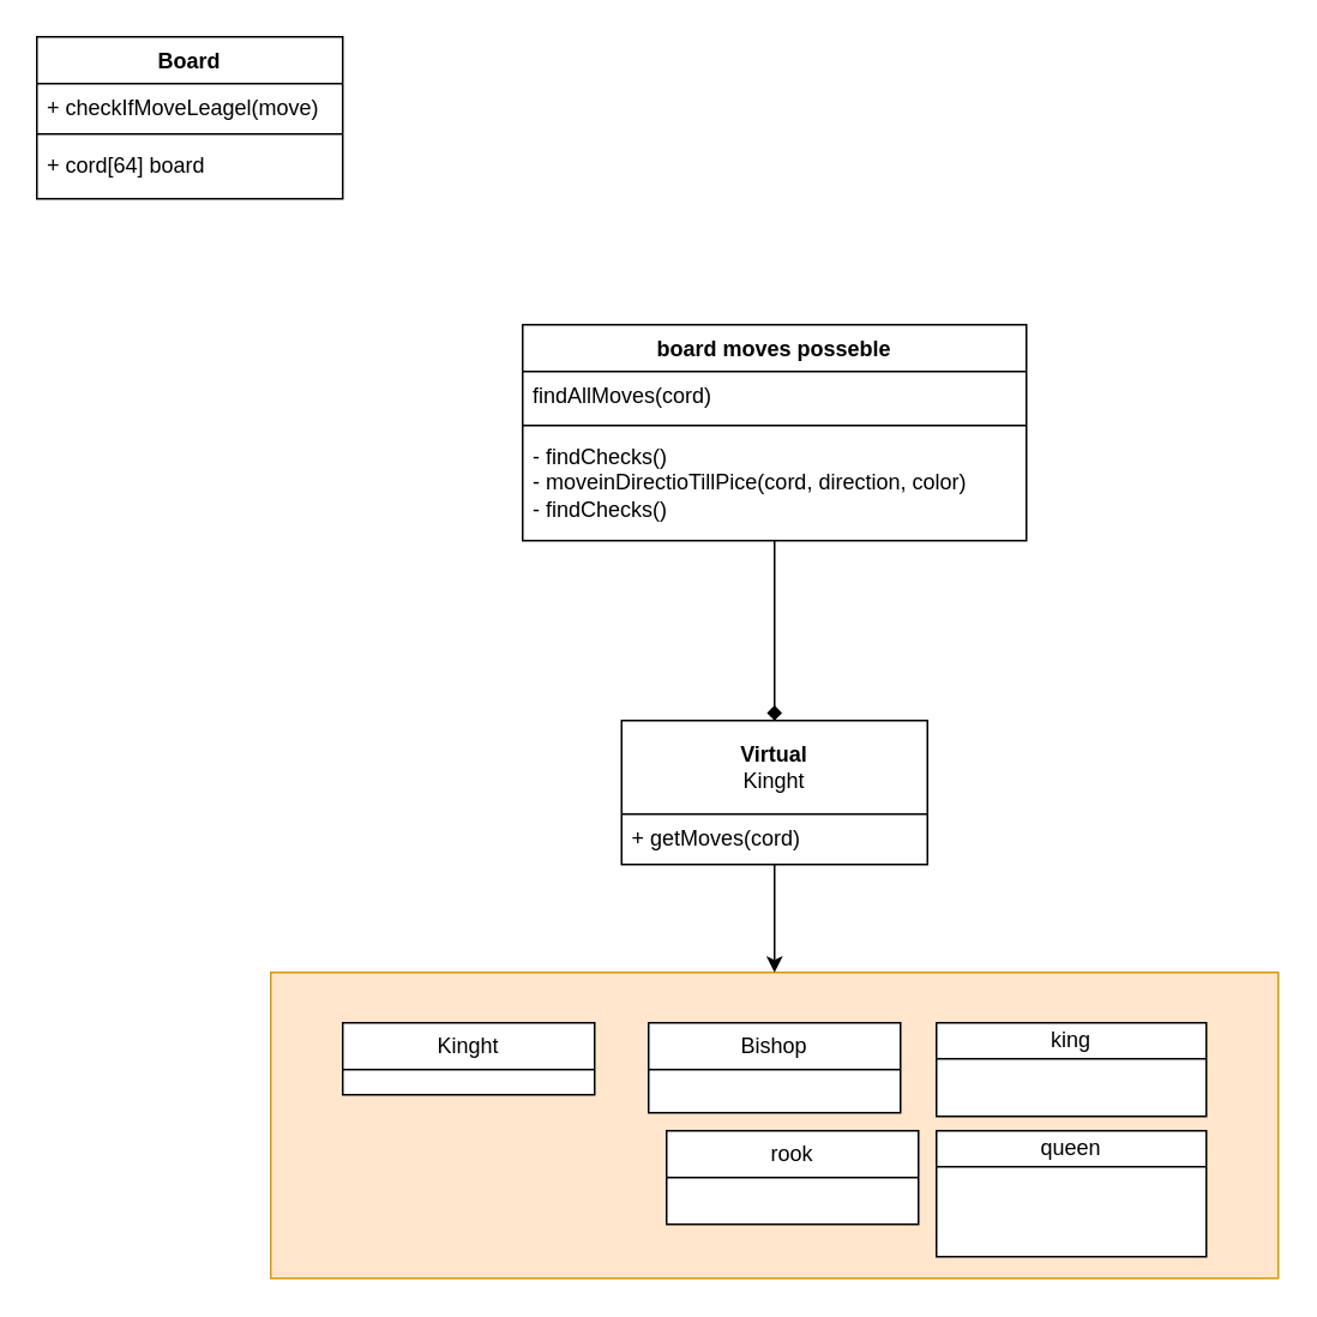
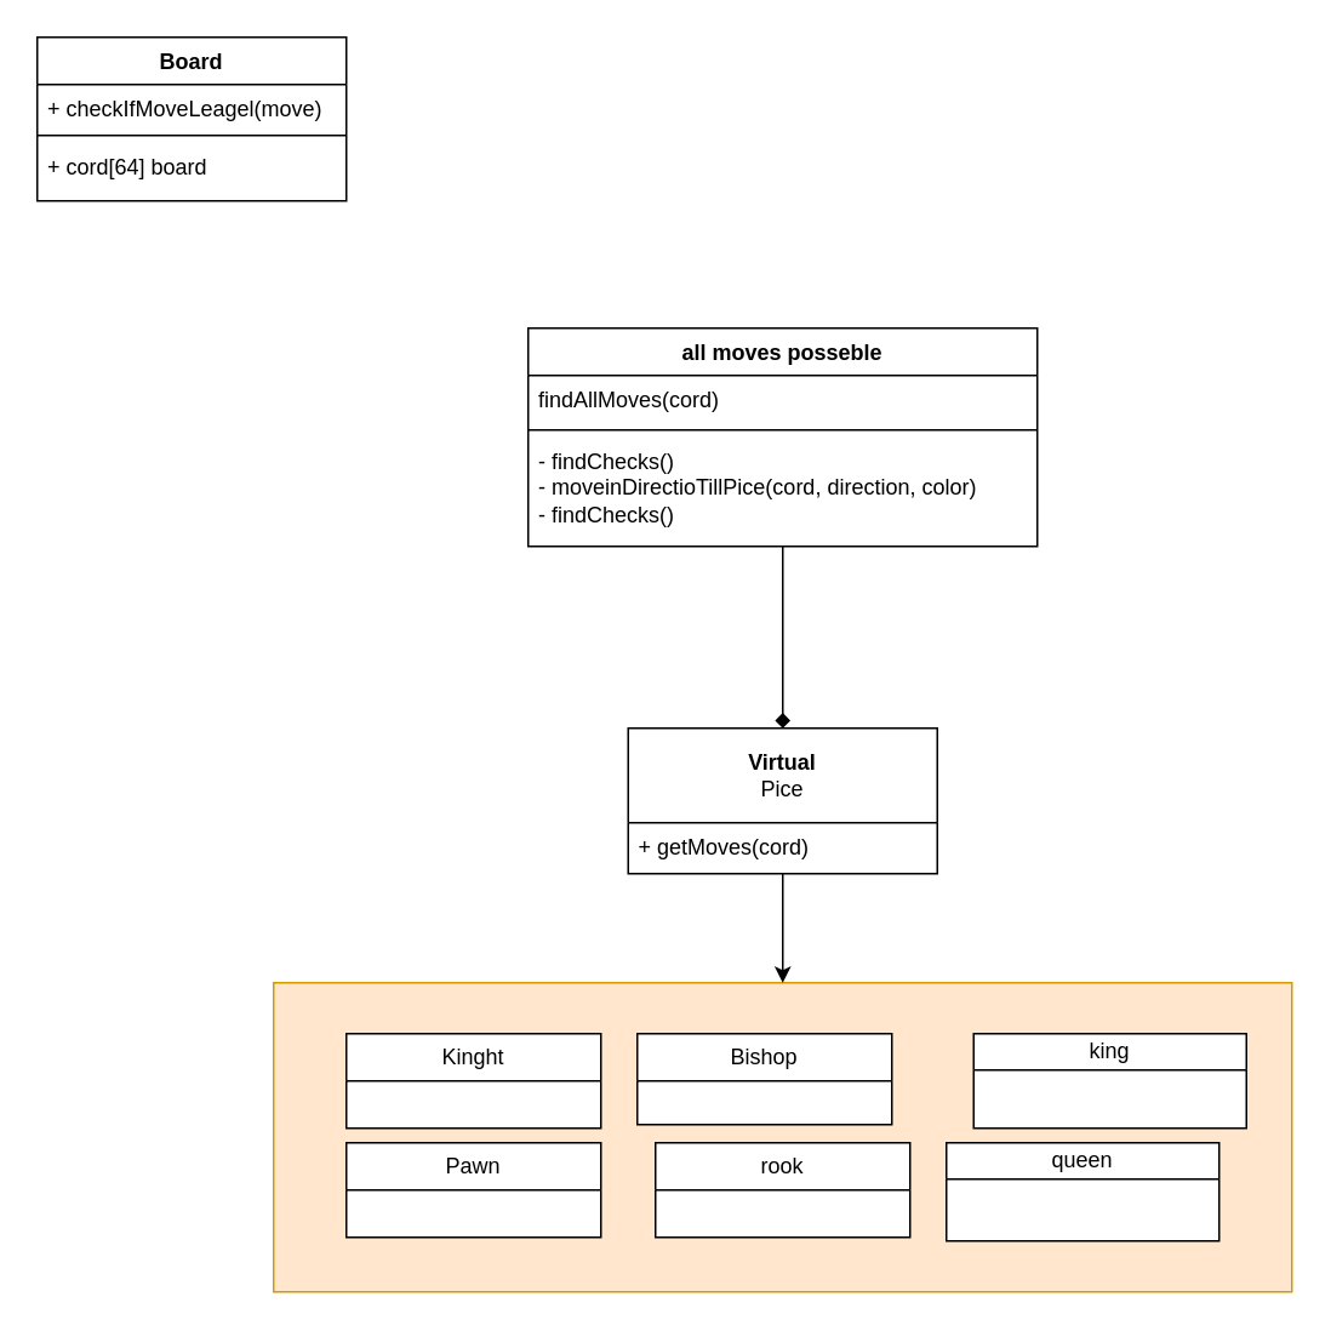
  <mxCell id="0" />
  <mxCell id="1" parent="0" />
  <mxCell id="2" value="" style="html=1;whiteSpace=wrap;fillColor=#ffe6cc;strokeColor=#d79b00;" vertex="1" parent="1"><mxGeometry x="150" y="540" width="560" height="170" as="geometry" /></mxCell>
  <mxCell id="3" value="Board&lt;br&gt;" style="swimlane;fontStyle=1;align=center;verticalAlign=top;childLayout=stackLayout;horizontal=1;startSize=26;horizontalStack=0;resizeParent=1;resizeParentMax=0;resizeLast=0;collapsible=1;marginBottom=0;whiteSpace=wrap;html=1;" vertex="1" parent="1"><mxGeometry x="20" y="20" width="170" height="90" as="geometry" /></mxCell>
  <mxCell id="4" value="+ checkIfMoveLeagel(move)" style="text;strokeColor=none;fillColor=none;align=left;verticalAlign=top;spacingLeft=4;spacingRight=4;overflow=hidden;rotatable=0;points=[[0,0.5],[1,0.5]];portConstraint=eastwest;whiteSpace=wrap;html=1;" vertex="1" parent="3"><mxGeometry y="26" width="170" height="24" as="geometry" /></mxCell>
  <mxCell id="5" value="" style="line;strokeWidth=1;fillColor=none;align=left;verticalAlign=middle;spacingTop=-1;spacingLeft=3;spacingRight=3;rotatable=0;labelPosition=right;points=[];portConstraint=eastwest;strokeColor=inherit;" vertex="1" parent="3"><mxGeometry y="50" width="170" height="8" as="geometry" /></mxCell>
  <mxCell id="6" value="+ cord[64] board" style="text;strokeColor=none;fillColor=none;align=left;verticalAlign=top;spacingLeft=4;spacingRight=4;overflow=hidden;rotatable=0;points=[[0,0.5],[1,0.5]];portConstraint=eastwest;whiteSpace=wrap;html=1;" vertex="1" parent="3"><mxGeometry y="58" width="170" height="32" as="geometry" /></mxCell>
  <mxCell id="7" style="edgeStyle=orthogonalEdgeStyle;rounded=0;orthogonalLoop=1;jettySize=auto;html=1;entryX=0.5;entryY=0;entryDx=0;entryDy=0;endArrow=diamond;" edge="1" parent="1" source="8" target="13"><mxGeometry relative="1" as="geometry" /></mxCell>
- <mxCell id="8" value="board moves posseble" style="swimlane;fontStyle=1;align=center;verticalAlign=top;childLayout=stackLayout;horizontal=1;startSize=26;horizontalStack=0;resizeParent=1;resizeParentMax=0;resizeLast=0;collapsible=1;marginBottom=0;whiteSpace=wrap;html=1;" vertex="1" parent="1"><mxGeometry x="290" y="180" width="280" height="120" as="geometry" /></mxCell>
+ <mxCell id="8" value="all moves posseble" style="swimlane;fontStyle=1;align=center;verticalAlign=top;childLayout=stackLayout;horizontal=1;startSize=26;horizontalStack=0;resizeParent=1;resizeParentMax=0;resizeLast=0;collapsible=1;marginBottom=0;whiteSpace=wrap;html=1;" vertex="1" parent="1"><mxGeometry x="290" y="180" width="280" height="120" as="geometry" /></mxCell>
  <mxCell id="9" value="findAllMoves(cord)" style="text;strokeColor=none;fillColor=none;align=left;verticalAlign=top;spacingLeft=4;spacingRight=4;overflow=hidden;rotatable=0;points=[[0,0.5],[1,0.5]];portConstraint=eastwest;whiteSpace=wrap;html=1;" vertex="1" parent="8"><mxGeometry y="26" width="280" height="26" as="geometry" /></mxCell>
  <mxCell id="10" value="" style="line;strokeWidth=1;fillColor=none;align=left;verticalAlign=middle;spacingTop=-1;spacingLeft=3;spacingRight=3;rotatable=0;labelPosition=right;points=[];portConstraint=eastwest;strokeColor=inherit;" vertex="1" parent="8"><mxGeometry y="52" width="280" height="8" as="geometry" /></mxCell>
  <mxCell id="11" value="- findChecks()&lt;br&gt;- moveinDirectioTillPice(cord, direction, color)&lt;br&gt;- findChecks()" style="text;strokeColor=none;fillColor=none;align=left;verticalAlign=top;spacingLeft=4;spacingRight=4;overflow=hidden;rotatable=0;points=[[0,0.5],[1,0.5]];portConstraint=eastwest;whiteSpace=wrap;html=1;" vertex="1" parent="8"><mxGeometry y="60" width="280" height="60" as="geometry" /></mxCell>
  <mxCell id="12" style="edgeStyle=orthogonalEdgeStyle;rounded=0;orthogonalLoop=1;jettySize=auto;html=1;entryX=0.5;entryY=0;entryDx=0;entryDy=0;" edge="1" parent="1" source="13" target="2"><mxGeometry relative="1" as="geometry" /></mxCell>
- <mxCell id="13" value="&lt;b&gt;Virtual&lt;/b&gt;&lt;br&gt;Kinght" style="swimlane;fontStyle=0;childLayout=stackLayout;horizontal=1;startSize=52;fillColor=none;horizontalStack=0;resizeParent=1;resizeParentMax=0;resizeLast=0;collapsible=1;marginBottom=0;whiteSpace=wrap;html=1;" vertex="1" parent="1"><mxGeometry x="345" y="400" width="170" height="80" as="geometry" /></mxCell>
+ <mxCell id="13" value="&lt;b&gt;Virtual&lt;/b&gt;&lt;br&gt;Pice" style="swimlane;fontStyle=0;childLayout=stackLayout;horizontal=1;startSize=52;fillColor=none;horizontalStack=0;resizeParent=1;resizeParentMax=0;resizeLast=0;collapsible=1;marginBottom=0;whiteSpace=wrap;html=1;" vertex="1" parent="1"><mxGeometry x="345" y="400" width="170" height="80" as="geometry" /></mxCell>
  <mxCell id="14" value="+ getMoves(cord)&lt;br&gt;" style="text;strokeColor=none;fillColor=none;align=left;verticalAlign=top;spacingLeft=4;spacingRight=4;overflow=hidden;rotatable=0;points=[[0,0.5],[1,0.5]];portConstraint=eastwest;whiteSpace=wrap;html=1;" vertex="1" parent="13"><mxGeometry y="52" width="170" height="28" as="geometry" /></mxCell>
- <mxCell id="16" value="Kinght" style="swimlane;fontStyle=0;childLayout=stackLayout;horizontal=1;startSize=26;fillColor=default;horizontalStack=0;resizeParent=1;resizeParentMax=0;resizeLast=0;collapsible=1;marginBottom=0;whiteSpace=wrap;html=1;swimlaneFillColor=default;" vertex="1" parent="1"><mxGeometry x="190" y="568" width="140" height="40" as="geometry" /></mxCell>
- <mxCell id="17" value="Bishop" style="swimlane;fontStyle=0;childLayout=stackLayout;horizontal=1;startSize=26;horizontalStack=0;resizeParent=1;resizeParentMax=0;resizeLast=0;collapsible=1;marginBottom=0;whiteSpace=wrap;html=1;fillColor=default;swimlaneFillColor=default;" vertex="1" parent="1"><mxGeometry x="360" y="568" width="140" height="50" as="geometry" /></mxCell>
- <mxCell id="18" value="rook" style="swimlane;fontStyle=0;childLayout=stackLayout;horizontal=1;startSize=26;fillColor=default;horizontalStack=0;resizeParent=1;resizeParentMax=0;resizeLast=0;collapsible=1;marginBottom=0;whiteSpace=wrap;html=1;swimlaneFillColor=default;" vertex="1" parent="1"><mxGeometry x="370" y="628" width="140" height="52" as="geometry" /></mxCell>
- <mxCell id="19" value="king" style="swimlane;fontStyle=0;childLayout=stackLayout;horizontal=1;startSize=20;horizontalStack=0;resizeParent=1;resizeParentMax=0;resizeLast=0;collapsible=1;marginBottom=0;whiteSpace=wrap;html=1;swimlaneFillColor=default;" vertex="1" parent="1"><mxGeometry x="520" y="568" width="150" height="52" as="geometry" /></mxCell>
- <mxCell id="20" value="queen" style="swimlane;fontStyle=0;childLayout=stackLayout;horizontal=1;startSize=20;fillColor=default;horizontalStack=0;resizeParent=1;resizeParentMax=0;resizeLast=0;collapsible=1;marginBottom=0;whiteSpace=wrap;html=1;swimlaneFillColor=default;" vertex="1" parent="1"><mxGeometry x="520" y="628" width="150" height="70" as="geometry" /></mxCell>
+ <mxCell id="15" value="Pawn" style="swimlane;fontStyle=0;childLayout=stackLayout;horizontal=1;startSize=26;fillColor=default;horizontalStack=0;resizeParent=1;resizeParentMax=0;resizeLast=0;collapsible=1;marginBottom=0;whiteSpace=wrap;html=1;swimlaneFillColor=default;" vertex="1" parent="1"><mxGeometry x="190" y="628" width="140" height="52" as="geometry" /></mxCell>
+ <mxCell id="16" value="Kinght" style="swimlane;fontStyle=0;childLayout=stackLayout;horizontal=1;startSize=26;fillColor=default;horizontalStack=0;resizeParent=1;resizeParentMax=0;resizeLast=0;collapsible=1;marginBottom=0;whiteSpace=wrap;html=1;swimlaneFillColor=default;" vertex="1" parent="1"><mxGeometry x="190" y="568" width="140" height="52" as="geometry" /></mxCell>
+ <mxCell id="17" value="Bishop" style="swimlane;fontStyle=0;childLayout=stackLayout;horizontal=1;startSize=26;horizontalStack=0;resizeParent=1;resizeParentMax=0;resizeLast=0;collapsible=1;marginBottom=0;whiteSpace=wrap;html=1;fillColor=default;swimlaneFillColor=default;" vertex="1" parent="1"><mxGeometry x="350" y="568" width="140" height="50" as="geometry" /></mxCell>
+ <mxCell id="18" value="rook" style="swimlane;fontStyle=0;childLayout=stackLayout;horizontal=1;startSize=26;fillColor=default;horizontalStack=0;resizeParent=1;resizeParentMax=0;resizeLast=0;collapsible=1;marginBottom=0;whiteSpace=wrap;html=1;swimlaneFillColor=default;" vertex="1" parent="1"><mxGeometry x="360" y="628" width="140" height="52" as="geometry" /></mxCell>
+ <mxCell id="19" value="king" style="swimlane;fontStyle=0;childLayout=stackLayout;horizontal=1;startSize=20;horizontalStack=0;resizeParent=1;resizeParentMax=0;resizeLast=0;collapsible=1;marginBottom=0;whiteSpace=wrap;html=1;swimlaneFillColor=default;" vertex="1" parent="1"><mxGeometry x="535" y="568" width="150" height="52" as="geometry" /></mxCell>
+ <mxCell id="20" value="queen" style="swimlane;fontStyle=0;childLayout=stackLayout;horizontal=1;startSize=20;fillColor=default;horizontalStack=0;resizeParent=1;resizeParentMax=0;resizeLast=0;collapsible=1;marginBottom=0;whiteSpace=wrap;html=1;swimlaneFillColor=default;" vertex="1" parent="1"><mxGeometry x="520" y="628" width="150" height="54" as="geometry" /></mxCell>
